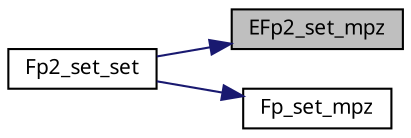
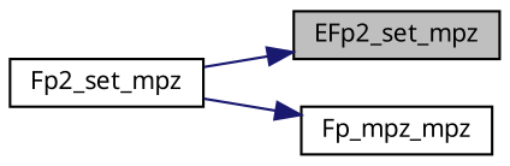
  digraph {
    fontname="Noto Sans"
    rankdir=LR
    node [color=black fillcolor=white fontname="Noto Sans" fontsize=10 shape=record style=filled]
    edge [color=midnightblue fontname="Noto Sans" fontsize=10 labelfontname=Helvetica labelfontsize=10 style=solid]
    n1 [fillcolor=grey75 fontcolor=black height=0.2 label=EFp2_set_mpz width=0.4]
-   n2 [height=0.2 label=Fp2_set_set width=0.4]
-   n3 [height=0.2 label=Fp_set_mpz width=0.4]
+   n2 [height=0.2 label=Fp2_set_mpz width=0.4]
+   n3 [height=0.2 label=Fp_mpz_mpz width=0.4]
    n2 -> n1
    n2 -> n3
  }
